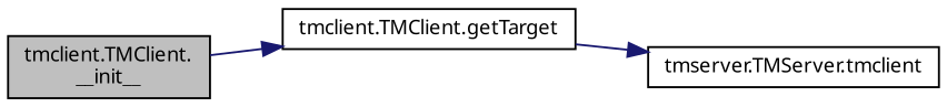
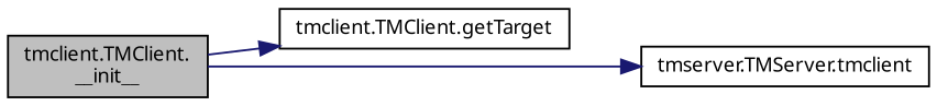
  digraph {
    fontname="Noto Sans"
    rankdir=LR
    node [color=black fillcolor=white fontname="Noto Sans" fontsize=10 shape=record style=filled]
    edge [color=midnightblue fontname="Noto Sans" fontsize=10 labelfontname=Helvetica labelfontsize=10 style=solid]
    n1 [fillcolor=grey75 fontcolor=black height=0.2 label="tmclient.TMClient.\l__init__" width=0.4]
    n2 [height=0.2 label="tmclient.TMClient.getTarget" width=0.4]
    n3 [height=0.2 label="tmserver.TMServer.tmclient" width=0.4]
    n1 -> n2
-   n2 -> n3
+   n1 -> n3
  }
